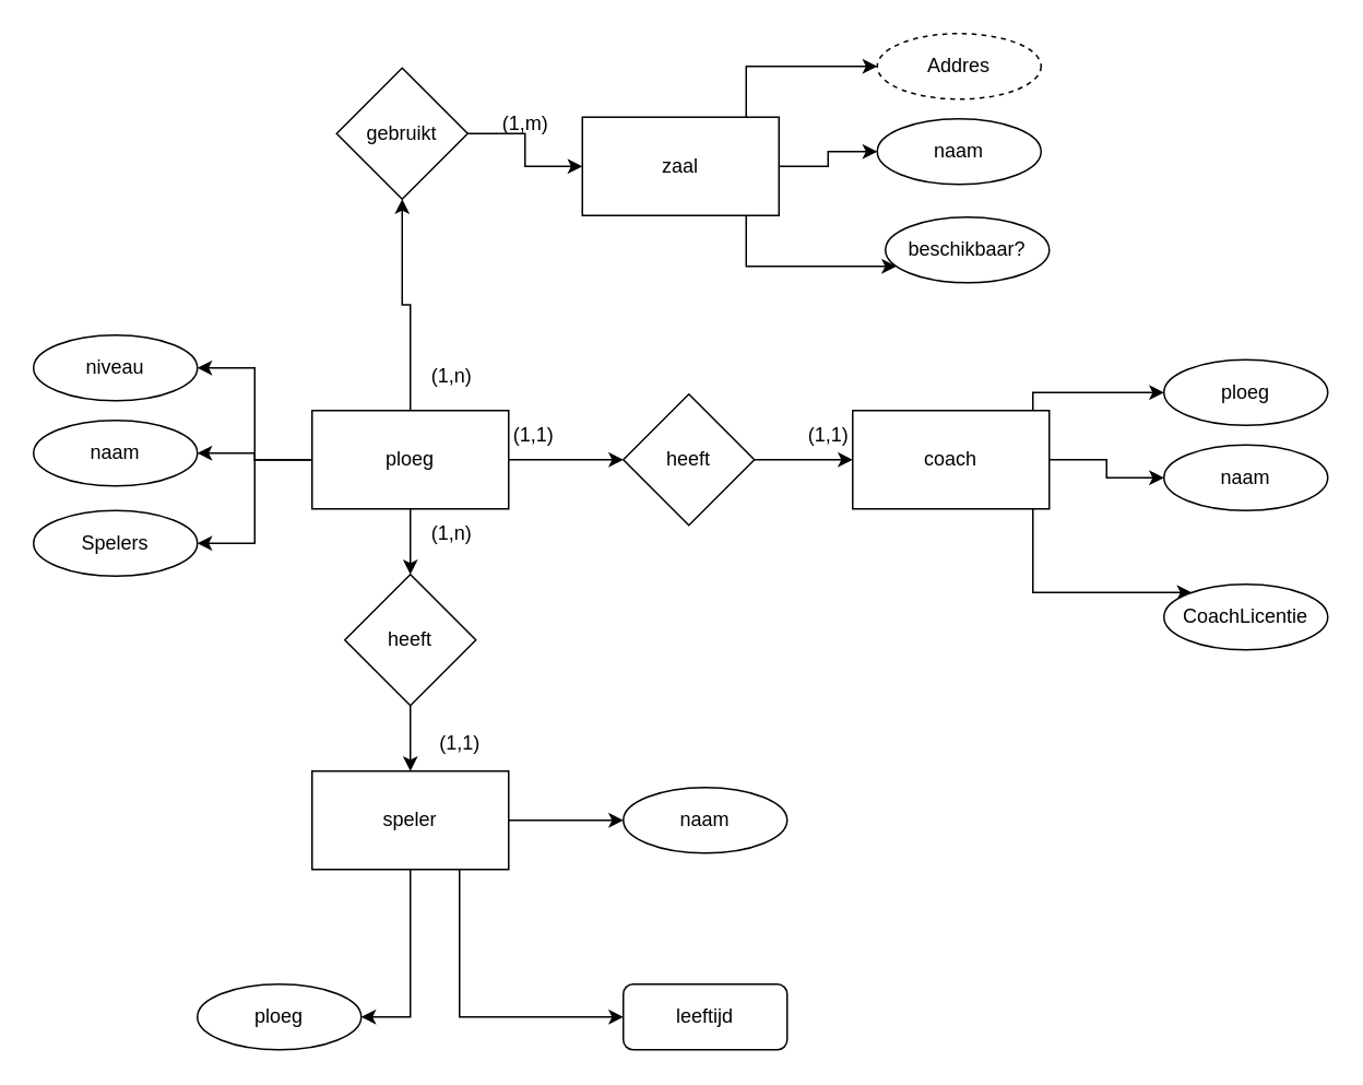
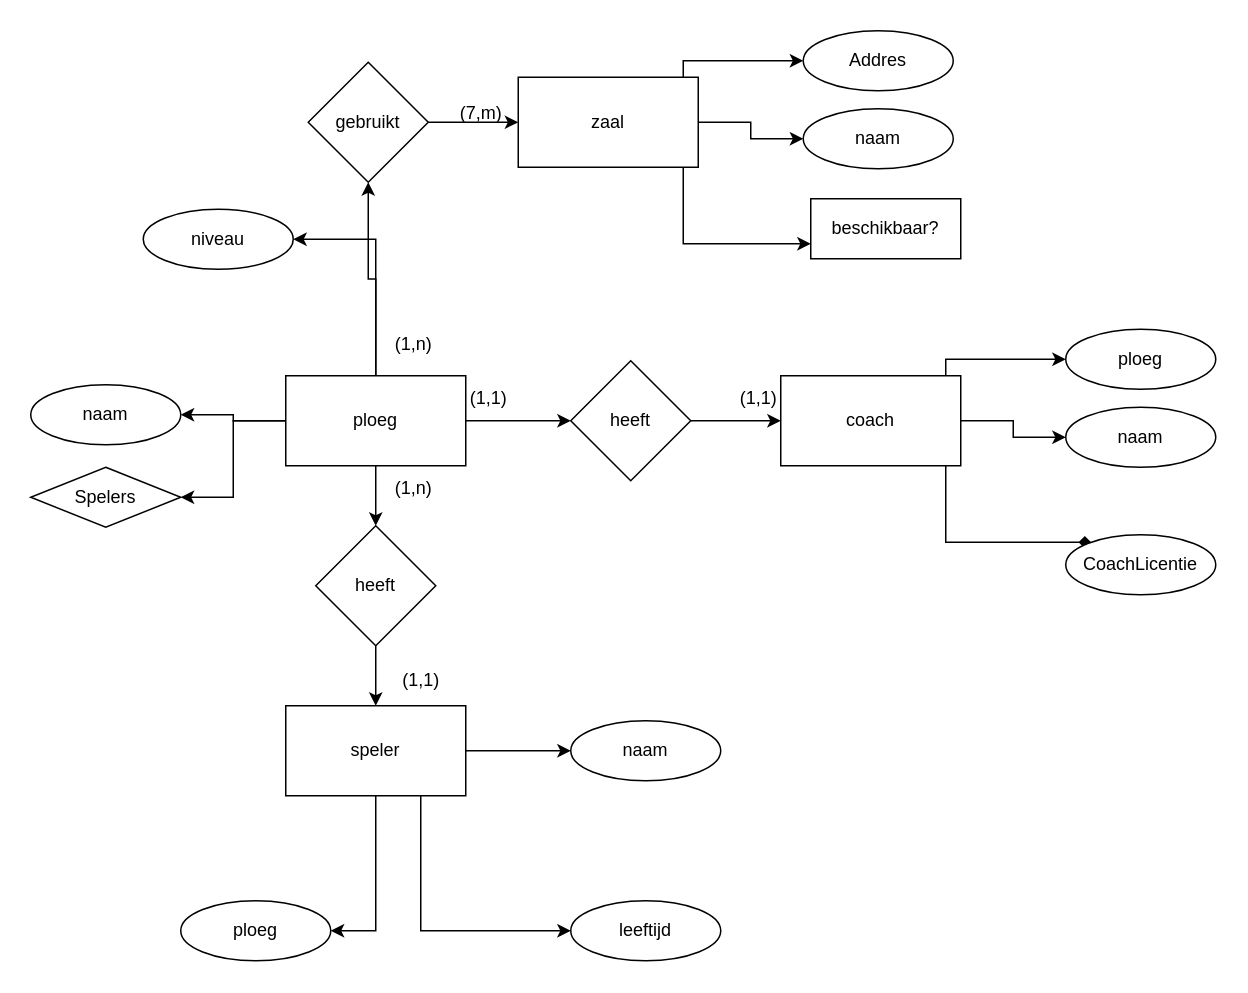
  <mxCell id="0" />
  <mxCell id="1" parent="0" />
  <mxCell id="2" value="" style="edgeStyle=orthogonalEdgeStyle;rounded=0;orthogonalLoop=1;jettySize=auto;html=1;" edge="1" parent="1" source="8" target="10"><mxGeometry relative="1" as="geometry" /></mxCell>
  <mxCell id="3" value="" style="edgeStyle=orthogonalEdgeStyle;rounded=0;orthogonalLoop=1;jettySize=auto;html=1;" edge="1" parent="1" source="8" target="21"><mxGeometry relative="1" as="geometry" /></mxCell>
  <mxCell id="4" style="edgeStyle=orthogonalEdgeStyle;rounded=0;orthogonalLoop=1;jettySize=auto;html=1;entryX=1;entryY=0.5;entryDx=0;entryDy=0;" edge="1" parent="1" source="8" target="33"><mxGeometry relative="1" as="geometry" /></mxCell>
  <mxCell id="5" style="edgeStyle=orthogonalEdgeStyle;rounded=0;orthogonalLoop=1;jettySize=auto;html=1;" edge="1" parent="1" source="8" target="31"><mxGeometry relative="1" as="geometry" /></mxCell>
  <mxCell id="6" style="edgeStyle=orthogonalEdgeStyle;rounded=0;orthogonalLoop=1;jettySize=auto;html=1;entryX=1;entryY=0.5;entryDx=0;entryDy=0;" edge="1" parent="1" source="8" target="32"><mxGeometry relative="1" as="geometry" /></mxCell>
  <mxCell id="7" style="edgeStyle=orthogonalEdgeStyle;rounded=0;orthogonalLoop=1;jettySize=auto;html=1;entryX=0.5;entryY=1;entryDx=0;entryDy=0;" edge="1" parent="1" source="8" target="35"><mxGeometry relative="1" as="geometry" /></mxCell>
  <mxCell id="8" value="ploeg" style="whiteSpace=wrap;html=1;" vertex="1" parent="1"><mxGeometry x="190" y="250" width="120" height="60" as="geometry" /></mxCell>
  <mxCell id="9" value="" style="edgeStyle=orthogonalEdgeStyle;rounded=0;orthogonalLoop=1;jettySize=auto;html=1;" edge="1" parent="1" source="10" target="14"><mxGeometry relative="1" as="geometry" /></mxCell>
  <mxCell id="10" value="heeft" style="rhombus;whiteSpace=wrap;html=1;" vertex="1" parent="1"><mxGeometry x="210" y="350" width="80" height="80" as="geometry" /></mxCell>
  <mxCell id="11" value="" style="edgeStyle=orthogonalEdgeStyle;rounded=0;orthogonalLoop=1;jettySize=auto;html=1;" edge="1" parent="1" source="14" target="17"><mxGeometry relative="1" as="geometry" /></mxCell>
  <mxCell id="12" style="edgeStyle=orthogonalEdgeStyle;rounded=0;orthogonalLoop=1;jettySize=auto;html=1;" edge="1" parent="1" source="14" target="18"><mxGeometry relative="1" as="geometry"><Array as="points"><mxPoint x="280" y="620" /></Array></mxGeometry></mxCell>
  <mxCell id="13" style="edgeStyle=orthogonalEdgeStyle;rounded=0;orthogonalLoop=1;jettySize=auto;html=1;" edge="1" parent="1" source="14" target="19"><mxGeometry relative="1" as="geometry"><Array as="points"><mxPoint x="250" y="620" /></Array></mxGeometry></mxCell>
  <mxCell id="14" value="speler" style="whiteSpace=wrap;html=1;" vertex="1" parent="1"><mxGeometry x="190" y="470" width="120" height="60" as="geometry" /></mxCell>
  <mxCell id="15" value="(1,n)" style="text;html=1;align=center;verticalAlign=middle;resizable=0;points=[];autosize=1;strokeColor=none;fillColor=none;" vertex="1" parent="1"><mxGeometry x="250" y="310" width="50" height="30" as="geometry" /></mxCell>
  <mxCell id="16" value="(1,1)" style="text;html=1;align=center;verticalAlign=middle;resizable=0;points=[];autosize=1;strokeColor=none;fillColor=none;" vertex="1" parent="1"><mxGeometry x="255" y="438" width="50" height="30" as="geometry" /></mxCell>
  <mxCell id="17" value="naam" style="ellipse;whiteSpace=wrap;html=1;align=center;" vertex="1" parent="1"><mxGeometry x="380" y="480" width="100" height="40" as="geometry" /></mxCell>
- <mxCell id="18" value="leeftijd" style="whiteSpace=wrap;html=1;align=center;rounded=1;" vertex="1" parent="1"><mxGeometry x="380" y="600" width="100" height="40" as="geometry" /></mxCell>
+ <mxCell id="18" value="leeftijd" style="ellipse;whiteSpace=wrap;html=1;align=center;" vertex="1" parent="1"><mxGeometry x="380" y="600" width="100" height="40" as="geometry" /></mxCell>
  <mxCell id="19" value="ploeg" style="ellipse;whiteSpace=wrap;html=1;align=center;" vertex="1" parent="1"><mxGeometry x="120" y="600" width="100" height="40" as="geometry" /></mxCell>
  <mxCell id="20" style="edgeStyle=orthogonalEdgeStyle;rounded=0;orthogonalLoop=1;jettySize=auto;html=1;" edge="1" parent="1" source="21" target="25"><mxGeometry relative="1" as="geometry" /></mxCell>
  <mxCell id="21" value="heeft" style="rhombus;whiteSpace=wrap;html=1;" vertex="1" parent="1"><mxGeometry x="380" y="240" width="80" height="80" as="geometry" /></mxCell>
  <mxCell id="22" value="" style="edgeStyle=orthogonalEdgeStyle;rounded=0;orthogonalLoop=1;jettySize=auto;html=1;" edge="1" parent="1" source="25" target="27"><mxGeometry relative="1" as="geometry" /></mxCell>
- <mxCell id="23" style="edgeStyle=orthogonalEdgeStyle;rounded=0;orthogonalLoop=1;jettySize=auto;html=1;" edge="1" parent="1" source="25" target="28"><mxGeometry relative="1" as="geometry"><Array as="points"><mxPoint x="630" y="361" /></Array></mxGeometry></mxCell>
+ <mxCell id="23" style="edgeStyle=orthogonalEdgeStyle;rounded=0;orthogonalLoop=1;jettySize=auto;html=1;endArrow=diamond;" edge="1" parent="1" source="25" target="28"><mxGeometry relative="1" as="geometry"><Array as="points"><mxPoint x="630" y="361" /></Array></mxGeometry></mxCell>
  <mxCell id="24" style="edgeStyle=orthogonalEdgeStyle;rounded=0;orthogonalLoop=1;jettySize=auto;html=1;" edge="1" parent="1" source="25" target="29"><mxGeometry relative="1" as="geometry"><Array as="points"><mxPoint x="630" y="239" /></Array></mxGeometry></mxCell>
  <mxCell id="25" value="coach" style="whiteSpace=wrap;html=1;" vertex="1" parent="1"><mxGeometry x="520" y="250" width="120" height="60" as="geometry" /></mxCell>
  <mxCell id="26" value="(1,1)" style="text;html=1;align=center;verticalAlign=middle;resizable=0;points=[];autosize=1;strokeColor=none;fillColor=none;" vertex="1" parent="1"><mxGeometry x="480" y="250" width="50" height="30" as="geometry" /></mxCell>
  <mxCell id="27" value="naam" style="ellipse;whiteSpace=wrap;html=1;align=center;" vertex="1" parent="1"><mxGeometry x="710" y="271" width="100" height="40" as="geometry" /></mxCell>
  <mxCell id="28" value="CoachLicentie" style="ellipse;whiteSpace=wrap;html=1;align=center;" vertex="1" parent="1"><mxGeometry x="710" y="356" width="100" height="40" as="geometry" /></mxCell>
  <mxCell id="29" value="ploeg" style="ellipse;whiteSpace=wrap;html=1;align=center;" vertex="1" parent="1"><mxGeometry x="710" y="219" width="100" height="40" as="geometry" /></mxCell>
  <mxCell id="30" value="(1,1)" style="text;html=1;align=center;verticalAlign=middle;resizable=0;points=[];autosize=1;strokeColor=none;fillColor=none;" vertex="1" parent="1"><mxGeometry x="300" y="250" width="50" height="30" as="geometry" /></mxCell>
  <mxCell id="31" value="naam" style="ellipse;whiteSpace=wrap;html=1;align=center;" vertex="1" parent="1"><mxGeometry x="20" y="256" width="100" height="40" as="geometry" /></mxCell>
- <mxCell id="32" value="Spelers" style="ellipse;whiteSpace=wrap;html=1;align=center;" vertex="1" parent="1"><mxGeometry x="20" y="311" width="100" height="40" as="geometry" /></mxCell>
- <mxCell id="33" value="niveau" style="ellipse;whiteSpace=wrap;html=1;align=center;" vertex="1" parent="1"><mxGeometry x="20" y="204" width="100" height="40" as="geometry" /></mxCell>
+ <mxCell id="32" value="Spelers" style="rhombus;whiteSpace=wrap;html=1;align=center;" vertex="1" parent="1"><mxGeometry x="20" y="311" width="100" height="40" as="geometry" /></mxCell>
+ <mxCell id="33" value="niveau" style="ellipse;whiteSpace=wrap;html=1;align=center;" vertex="1" parent="1"><mxGeometry x="95" y="139" width="100" height="40" as="geometry" /></mxCell>
  <mxCell id="34" style="edgeStyle=orthogonalEdgeStyle;rounded=0;orthogonalLoop=1;jettySize=auto;html=1;" edge="1" parent="1" source="35" target="39"><mxGeometry relative="1" as="geometry" /></mxCell>
  <mxCell id="35" value="gebruikt" style="rhombus;whiteSpace=wrap;html=1;" vertex="1" parent="1"><mxGeometry x="205" y="41" width="80" height="80" as="geometry" /></mxCell>
  <mxCell id="36" value="" style="edgeStyle=orthogonalEdgeStyle;rounded=0;orthogonalLoop=1;jettySize=auto;html=1;" edge="1" parent="1" source="39" target="41"><mxGeometry relative="1" as="geometry" /></mxCell>
  <mxCell id="37" style="edgeStyle=orthogonalEdgeStyle;rounded=0;orthogonalLoop=1;jettySize=auto;html=1;" edge="1" parent="1" source="39" target="42"><mxGeometry relative="1" as="geometry"><Array as="points"><mxPoint x="455" y="162" /></Array></mxGeometry></mxCell>
  <mxCell id="38" style="edgeStyle=orthogonalEdgeStyle;rounded=0;orthogonalLoop=1;jettySize=auto;html=1;" edge="1" parent="1" source="39" target="43"><mxGeometry relative="1" as="geometry"><Array as="points"><mxPoint x="455" y="40" /></Array></mxGeometry></mxCell>
- <mxCell id="39" value="zaal" style="whiteSpace=wrap;html=1;" vertex="1" parent="1"><mxGeometry x="355" y="71" width="120" height="60" as="geometry" /></mxCell>
- <mxCell id="40" value="(1,m)" style="text;html=1;align=center;verticalAlign=middle;resizable=0;points=[];autosize=1;strokeColor=none;fillColor=none;" vertex="1" parent="1"><mxGeometry x="295" y="60" width="50" height="30" as="geometry" /></mxCell>
+ <mxCell id="39" value="zaal" style="whiteSpace=wrap;html=1;" vertex="1" parent="1"><mxGeometry x="345" y="51" width="120" height="60" as="geometry" /></mxCell>
+ <mxCell id="40" value="(7,m)" style="text;html=1;align=center;verticalAlign=middle;resizable=0;points=[];autosize=1;strokeColor=none;fillColor=none;" vertex="1" parent="1"><mxGeometry x="295" y="60" width="50" height="30" as="geometry" /></mxCell>
  <mxCell id="41" value="naam" style="ellipse;whiteSpace=wrap;html=1;align=center;" vertex="1" parent="1"><mxGeometry x="535" y="72" width="100" height="40" as="geometry" /></mxCell>
- <mxCell id="42" value="beschikbaar?" style="ellipse;whiteSpace=wrap;html=1;align=center;" vertex="1" parent="1"><mxGeometry x="540" y="132" width="100" height="40" as="geometry" /></mxCell>
- <mxCell id="43" value="Addres" style="ellipse;whiteSpace=wrap;html=1;align=center;dashed=1;" vertex="1" parent="1"><mxGeometry x="535" y="20" width="100" height="40" as="geometry" /></mxCell>
+ <mxCell id="42" value="beschikbaar?" style="whiteSpace=wrap;html=1;align=center;rounded=0;" vertex="1" parent="1"><mxGeometry x="540" y="132" width="100" height="40" as="geometry" /></mxCell>
+ <mxCell id="43" value="Addres" style="ellipse;whiteSpace=wrap;html=1;align=center;" vertex="1" parent="1"><mxGeometry x="535" y="20" width="100" height="40" as="geometry" /></mxCell>
  <mxCell id="44" value="(1,n)" style="text;html=1;align=center;verticalAlign=middle;resizable=0;points=[];autosize=1;strokeColor=none;fillColor=none;" vertex="1" parent="1"><mxGeometry x="250" y="214" width="50" height="30" as="geometry" /></mxCell>
